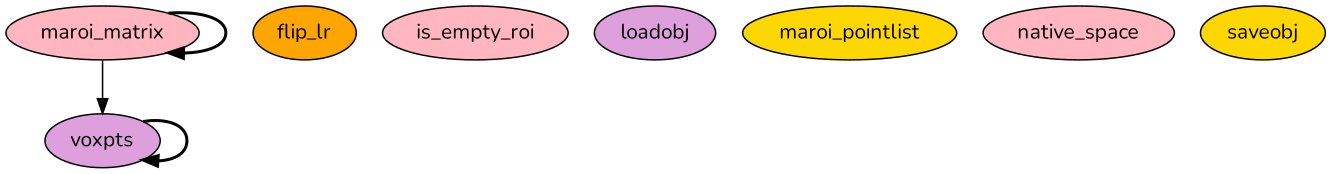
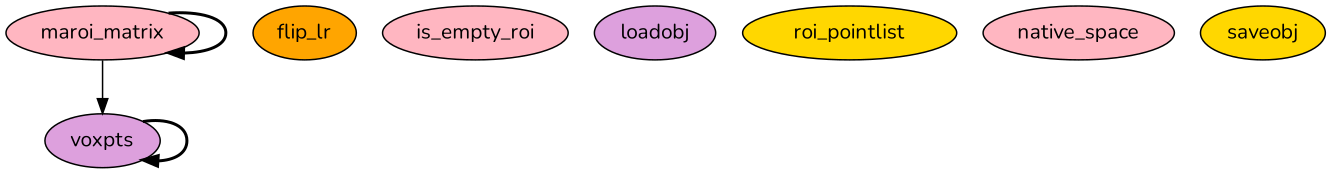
  digraph {
    fontname=Nunito
    node [fillcolor=lightpink fontname=Nunito style=filled]
    edge [fontname=Nunito style=bold]
    maroi_matrix
    voxpts [fillcolor=plum]
    flip_lr [fillcolor=orange]
    is_empty_roi
    loadobj [fillcolor=plum]
-   maroi_pointlist [fillcolor=gold]
+   maroi_pointlist [fillcolor=gold label=roi_pointlist]
    native_space
    saveobj [fillcolor=gold]
    maroi_matrix -> maroi_matrix
    maroi_matrix -> voxpts [style=solid]
    voxpts -> voxpts
  }
